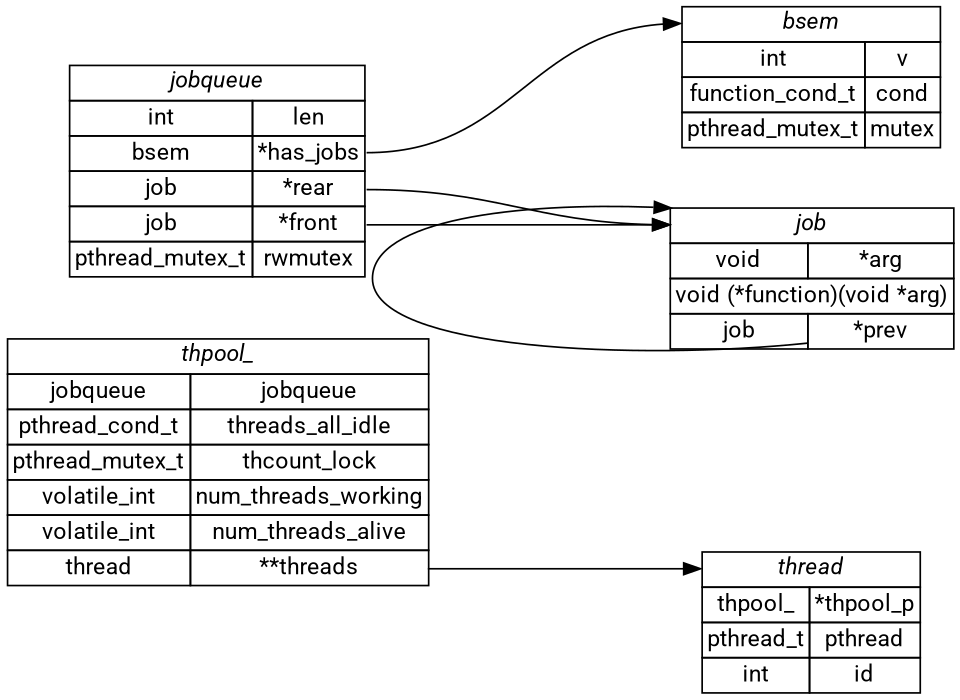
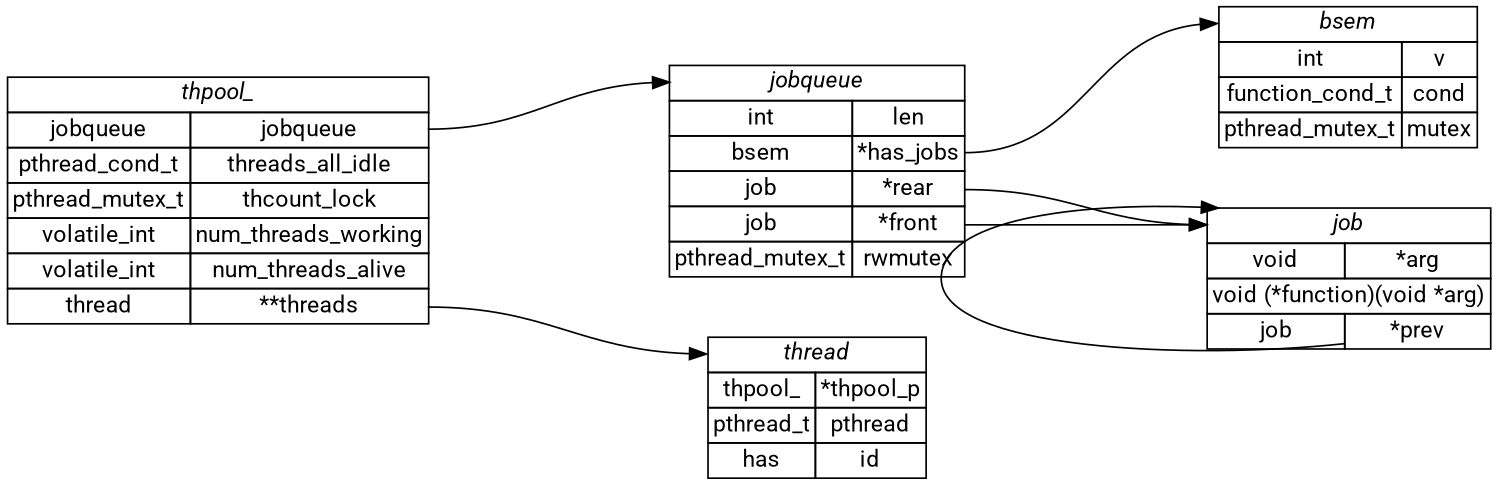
  digraph {
    fontname=Roboto
    nodesep=0.5
    rankdir=LR
    ranksep=2
    node [fontname=Roboto shape=plain]
    edge [fontname=Roboto headport=head]
    n1 [label=<     <table border="0" cellborder="1" cellspacing="0">     <tr><td colspan="2" port="head"><i>thpool_</i></td></tr>     <tr><td>jobqueue</td><td port="jobqueue">jobqueue</td></tr>     <tr><td>pthread_cond_t</td><td port="threads_all_idle">threads_all_idle</td></tr>     <tr><td>pthread_mutex_t</td><td port="thcount_lock">thcount_lock</td></tr>     <tr><td>volatile_int</td><td port="num_threads_working">num_threads_working</td></tr>     <tr><td>volatile_int</td><td port="num_threads_alive">num_threads_alive</td></tr>     <tr><td>thread</td><td port="__threads">**threads</td></tr>     </table>>]
-   n2 [label=<     <table border="0" cellborder="1" cellspacing="0">     <tr><td colspan="2" port="head"><i>thread</i></td></tr>     <tr><td>thpool_</td><td port="_thpool_p">*thpool_p</td></tr>     <tr><td>pthread_t</td><td port="pthread">pthread</td></tr>     <tr><td>int</td><td port="id">id</td></tr>     </table>>]
+   n2 [label=<     <table border="0" cellborder="1" cellspacing="0">     <tr><td colspan="2" port="head"><i>thread</i></td></tr>     <tr><td>thpool_</td><td port="_thpool_p">*thpool_p</td></tr>     <tr><td>pthread_t</td><td port="pthread">pthread</td></tr>     <tr><td>has</td><td port="id">id</td></tr>     </table>>]
    n3 [label=<     <table border="0" cellborder="1" cellspacing="0">     <tr><td colspan="2" port="head"><i>jobqueue</i></td></tr>     <tr><td>int</td><td port="len">len</td></tr>     <tr><td>bsem</td><td port="_has_jobs">*has_jobs</td></tr>     <tr><td>job</td><td port="_rear">*rear</td></tr>     <tr><td>job</td><td port="_front">*front</td></tr>     <tr><td>pthread_mutex_t</td><td port="rwmutex">rwmutex</td></tr>     </table>>]
    n4 [label=<     <table border="0" cellborder="1" cellspacing="0">     <tr><td colspan="2" port="head"><i>job</i></td></tr>     <tr><td>void</td><td port="_arg">*arg</td></tr>     <tr><td colspan="2" port="function">void (*function)(void *arg)</td></tr>     <tr><td>job</td><td port="_prev">*prev</td></tr>     </table>>]
    n5 [label=<     <table border="0" cellborder="1" cellspacing="0">     <tr><td colspan="2" port="head"><i>bsem</i></td></tr>     <tr><td>int</td><td port="v">v</td></tr>     <tr><td>function_cond_t</td><td port="cond">cond</td></tr>     <tr><td>pthread_mutex_t</td><td port="mutex">mutex</td></tr>     </table>>]
    n1 -> n2 [tailport=__threads]
+   n1 -> n3 [tailport=jobqueue]
    n3 -> n4 [tailport=_rear]
    n3 -> n4 [tailport=_front]
    n3 -> n5 [tailport=_has_jobs]
    n4 -> n4 [tailport=_prev]
  }
